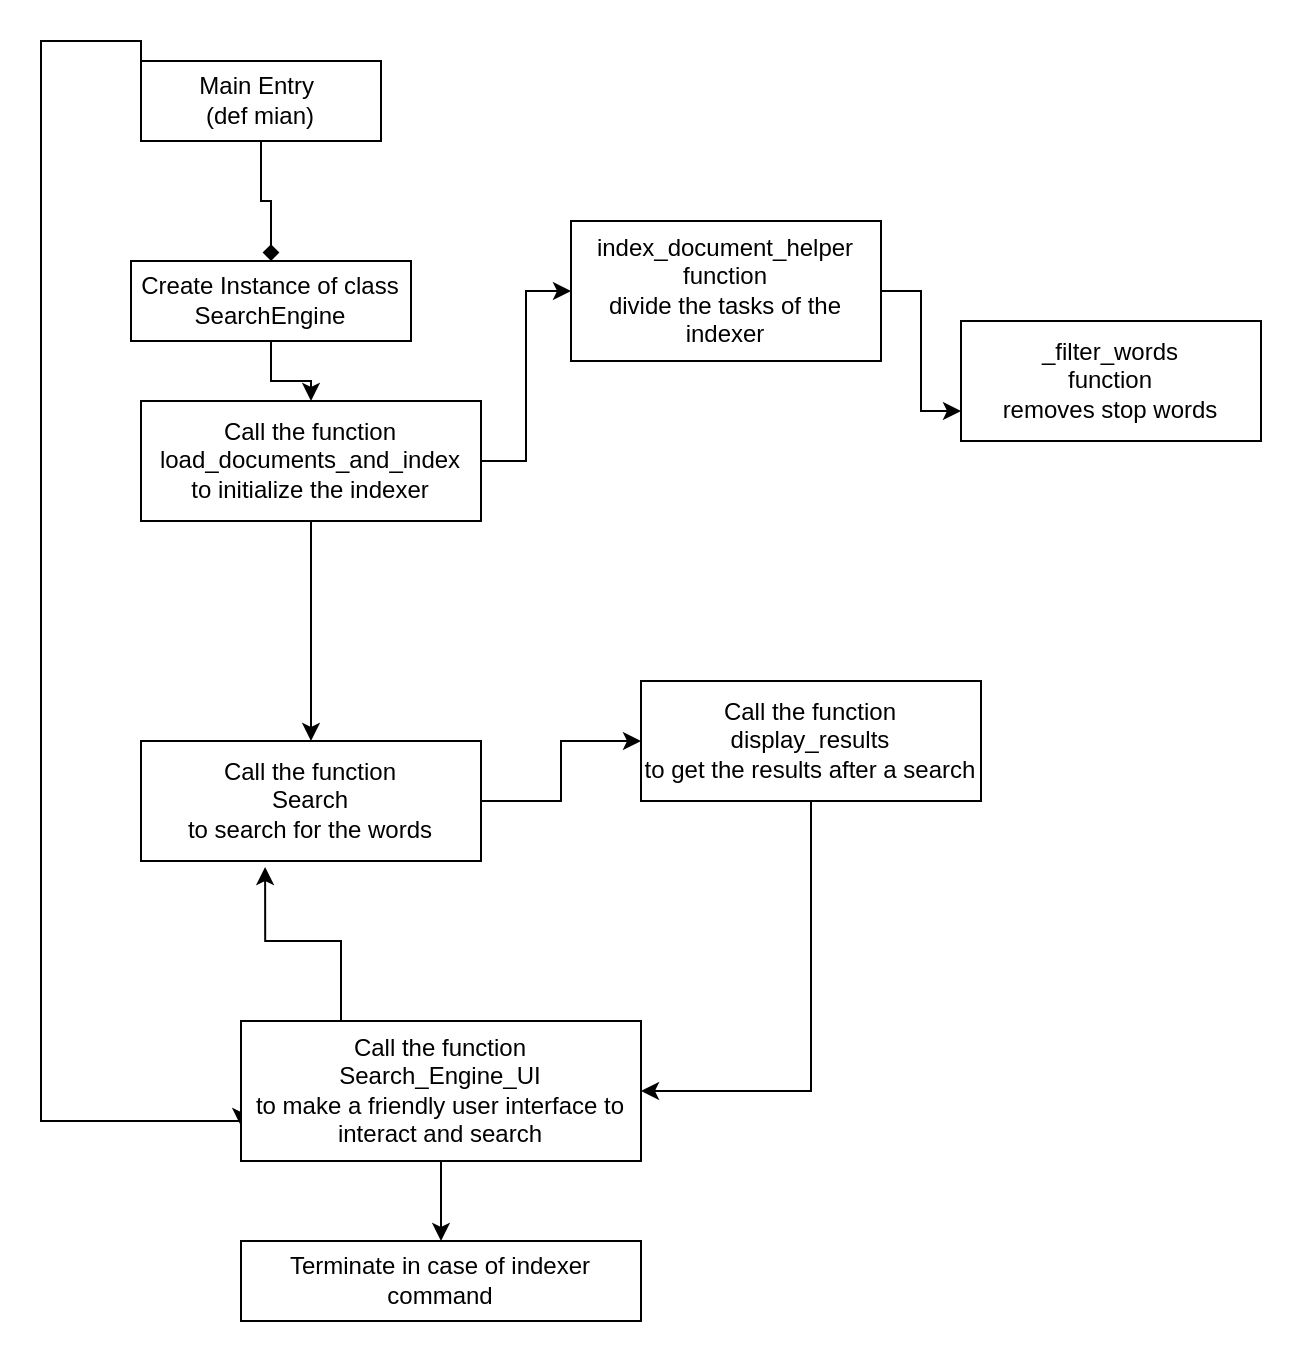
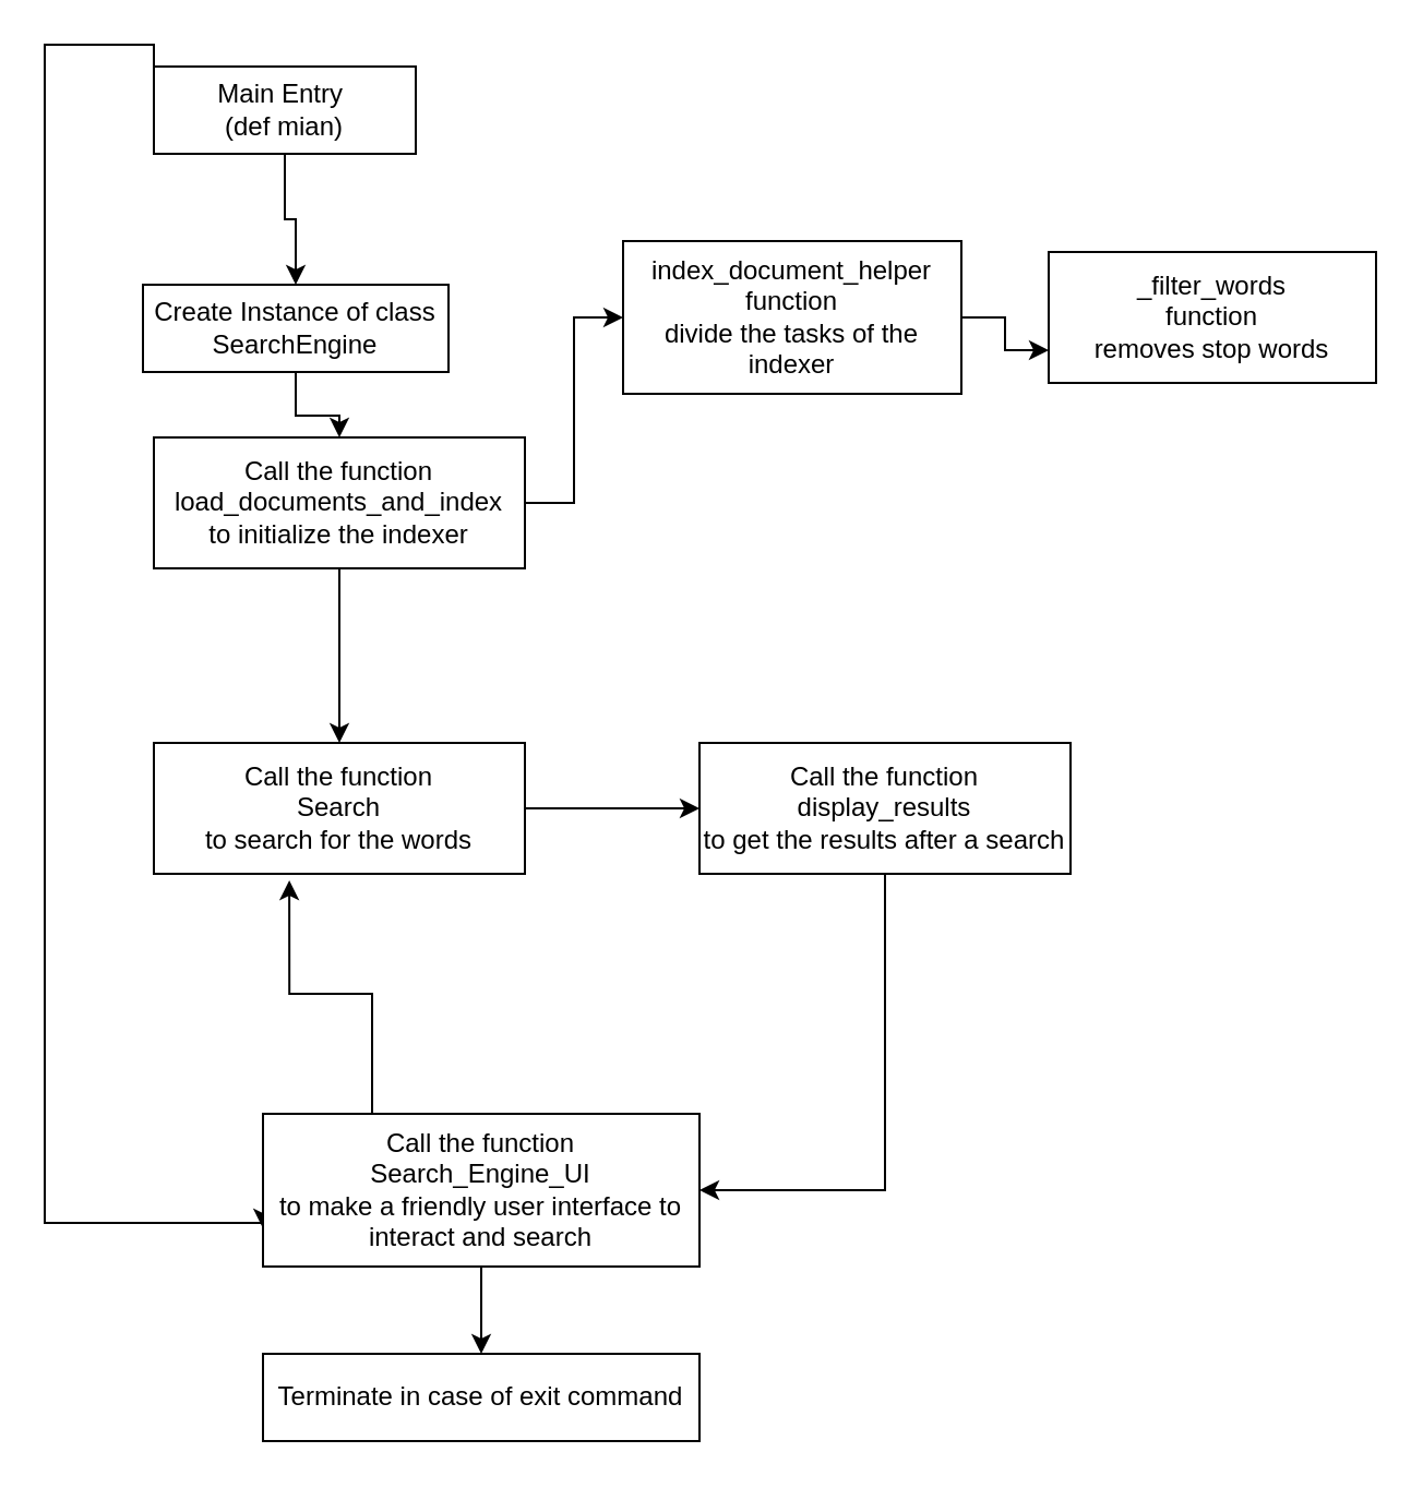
  <mxCell id="0" />
  <mxCell id="1" parent="0" />
- <mxCell id="2" value="" style="edgeStyle=orthogonalEdgeStyle;rounded=0;orthogonalLoop=1;jettySize=auto;html=1;endArrow=diamond;" edge="1" parent="1" source="4" target="6"><mxGeometry relative="1" as="geometry" /></mxCell>
+ <mxCell id="2" value="" style="edgeStyle=orthogonalEdgeStyle;rounded=0;orthogonalLoop=1;jettySize=auto;html=1;" edge="1" parent="1" source="4" target="6"><mxGeometry relative="1" as="geometry" /></mxCell>
  <mxCell id="3" style="edgeStyle=orthogonalEdgeStyle;rounded=0;orthogonalLoop=1;jettySize=auto;html=1;exitX=0;exitY=0.25;exitDx=0;exitDy=0;entryX=0;entryY=0.75;entryDx=0;entryDy=0;" edge="1" parent="1" source="4" target="18"><mxGeometry relative="1" as="geometry"><Array as="points"><mxPoint x="20" y="20" /><mxPoint x="20" y="560" /><mxPoint x="120" y="560" /></Array></mxGeometry></mxCell>
  <mxCell id="4" value="Main Entry&amp;nbsp;&lt;br&gt;(def mian)" style="rounded=0;whiteSpace=wrap;html=1;" vertex="1" parent="1"><mxGeometry x="70" y="30" width="120" height="40" as="geometry" /></mxCell>
  <mxCell id="5" value="" style="edgeStyle=orthogonalEdgeStyle;rounded=0;orthogonalLoop=1;jettySize=auto;html=1;" edge="1" parent="1" source="6" target="9"><mxGeometry relative="1" as="geometry" /></mxCell>
  <mxCell id="6" value="Create Instance of class SearchEngine" style="rounded=0;whiteSpace=wrap;html=1;" vertex="1" parent="1"><mxGeometry x="65" y="130" width="140" height="40" as="geometry" /></mxCell>
  <mxCell id="7" style="edgeStyle=orthogonalEdgeStyle;rounded=0;orthogonalLoop=1;jettySize=auto;html=1;entryX=0;entryY=0.5;entryDx=0;entryDy=0;" edge="1" parent="1" source="9" target="11"><mxGeometry relative="1" as="geometry" /></mxCell>
  <mxCell id="8" value="" style="edgeStyle=orthogonalEdgeStyle;rounded=0;orthogonalLoop=1;jettySize=auto;html=1;" edge="1" parent="1" source="9" target="14"><mxGeometry relative="1" as="geometry" /></mxCell>
  <mxCell id="9" value="Call the function&lt;br&gt;load_documents_and_index&lt;div&gt;to initialize the indexer&lt;/div&gt;" style="rounded=0;whiteSpace=wrap;html=1;" vertex="1" parent="1"><mxGeometry x="70" y="200" width="170" height="60" as="geometry" /></mxCell>
  <mxCell id="10" style="edgeStyle=orthogonalEdgeStyle;rounded=0;orthogonalLoop=1;jettySize=auto;html=1;exitX=1;exitY=0.5;exitDx=0;exitDy=0;entryX=0;entryY=0.75;entryDx=0;entryDy=0;" edge="1" parent="1" source="11" target="12"><mxGeometry relative="1" as="geometry" /></mxCell>
  <mxCell id="11" value="index_document_helper&lt;br&gt;function&lt;br&gt;divide the tasks of the indexer" style="rounded=0;whiteSpace=wrap;html=1;" vertex="1" parent="1"><mxGeometry x="285" y="110" width="155" height="70" as="geometry" /></mxCell>
- <mxCell id="12" value="_filter_words&lt;br&gt;function&lt;br&gt;removes stop words" style="rounded=0;whiteSpace=wrap;html=1;" vertex="1" parent="1"><mxGeometry x="480" y="160" width="150" height="60" as="geometry" /></mxCell>
+ <mxCell id="12" value="_filter_words&lt;br&gt;function&lt;br&gt;removes stop words" style="rounded=0;whiteSpace=wrap;html=1;" vertex="1" parent="1"><mxGeometry x="480" y="115" width="150" height="60" as="geometry" /></mxCell>
  <mxCell id="13" value="" style="edgeStyle=orthogonalEdgeStyle;rounded=0;orthogonalLoop=1;jettySize=auto;html=1;" edge="1" parent="1" source="14" target="16"><mxGeometry relative="1" as="geometry" /></mxCell>
- <mxCell id="14" value="Call the function&lt;br&gt;Search&lt;br&gt;&lt;div&gt;to search for the words&lt;/div&gt;" style="rounded=0;whiteSpace=wrap;html=1;" vertex="1" parent="1"><mxGeometry x="70" y="370" width="170" height="60" as="geometry" /></mxCell>
+ <mxCell id="14" value="Call the function&lt;br&gt;Search&lt;br&gt;&lt;div&gt;to search for the words&lt;/div&gt;" style="rounded=0;whiteSpace=wrap;html=1;" vertex="1" parent="1"><mxGeometry x="70" y="340" width="170" height="60" as="geometry" /></mxCell>
  <mxCell id="15" style="edgeStyle=orthogonalEdgeStyle;rounded=0;orthogonalLoop=1;jettySize=auto;html=1;entryX=1;entryY=0.5;entryDx=0;entryDy=0;" edge="1" parent="1" source="16" target="18"><mxGeometry relative="1" as="geometry" /></mxCell>
  <mxCell id="16" value="Call the function&lt;br&gt;display_results&lt;br&gt;&lt;div&gt;to get the results after a search&lt;/div&gt;" style="rounded=0;whiteSpace=wrap;html=1;" vertex="1" parent="1"><mxGeometry x="320" y="340" width="170" height="60" as="geometry" /></mxCell>
  <mxCell id="17" value="" style="edgeStyle=orthogonalEdgeStyle;rounded=0;orthogonalLoop=1;jettySize=auto;html=1;" edge="1" parent="1" source="18" target="20"><mxGeometry relative="1" as="geometry" /></mxCell>
  <mxCell id="18" value="Call the function&lt;br&gt;Search_Engine_UI&lt;br&gt;&lt;div&gt;to make a friendly user interface to interact and search&lt;/div&gt;" style="rounded=0;whiteSpace=wrap;html=1;" vertex="1" parent="1"><mxGeometry x="120" y="510" width="200" height="70" as="geometry" /></mxCell>
  <mxCell id="19" style="edgeStyle=orthogonalEdgeStyle;rounded=0;orthogonalLoop=1;jettySize=auto;html=1;exitX=0.25;exitY=0;exitDx=0;exitDy=0;entryX=0.365;entryY=1.05;entryDx=0;entryDy=0;entryPerimeter=0;" edge="1" parent="1" source="18" target="14"><mxGeometry relative="1" as="geometry" /></mxCell>
- <mxCell id="20" value="Terminate in case of indexer command" style="rounded=0;whiteSpace=wrap;html=1;" vertex="1" parent="1"><mxGeometry x="120" y="620" width="200" height="40" as="geometry" /></mxCell>
+ <mxCell id="20" value="Terminate in case of exit command" style="rounded=0;whiteSpace=wrap;html=1;" vertex="1" parent="1"><mxGeometry x="120" y="620" width="200" height="40" as="geometry" /></mxCell>
